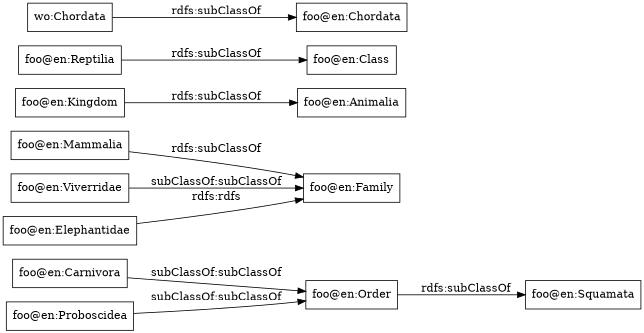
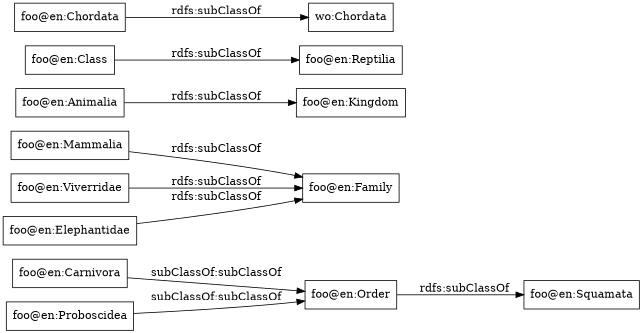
  digraph {
    rankdir=LR
    node [color=black shape=rectangle]
    "foo@en:Order"
    "foo@en:Squamata"
    "foo@en:Mammalia"
    "foo@en:Family"
    "foo@en:Animalia"
    "foo@en:Kingdom"
    "foo@en:Carnivora"
    "foo@en:Viverridae"
    "foo@en:Elephantidae"
    "foo@en:Reptilia"
    "foo@en:Class"
    n12 [label="wo:Chordata"]
    "foo@en:Chordata"
    "foo@en:Proboscidea"
    "foo@en:Order" -> "foo@en:Squamata" [label="rdfs:subClassOf"]
    "foo@en:Mammalia" -> "foo@en:Family" [label="rdfs:subClassOf"]
-   "foo@en:Kingdom" -> "foo@en:Animalia" [label="rdfs:subClassOf"]
+   "foo@en:Animalia" -> "foo@en:Kingdom" [label="rdfs:subClassOf"]
    "foo@en:Carnivora" -> "foo@en:Order" [label="subClassOf:subClassOf"]
-   "foo@en:Viverridae" -> "foo@en:Family" [label="subClassOf:subClassOf"]
-   "foo@en:Elephantidae" -> "foo@en:Family" [label="rdfs:rdfs"]
-   "foo@en:Reptilia" -> "foo@en:Class" [label="rdfs:subClassOf"]
-   n12 -> "foo@en:Chordata" [label="rdfs:subClassOf"]
+   "foo@en:Viverridae" -> "foo@en:Family" [label="rdfs:subClassOf"]
+   "foo@en:Elephantidae" -> "foo@en:Family" [label="rdfs:subClassOf"]
+   "foo@en:Class" -> "foo@en:Reptilia" [label="rdfs:subClassOf"]
+   "foo@en:Chordata" -> n12 [label="rdfs:subClassOf"]
    "foo@en:Proboscidea" -> "foo@en:Order" [label="subClassOf:subClassOf"]
  }
